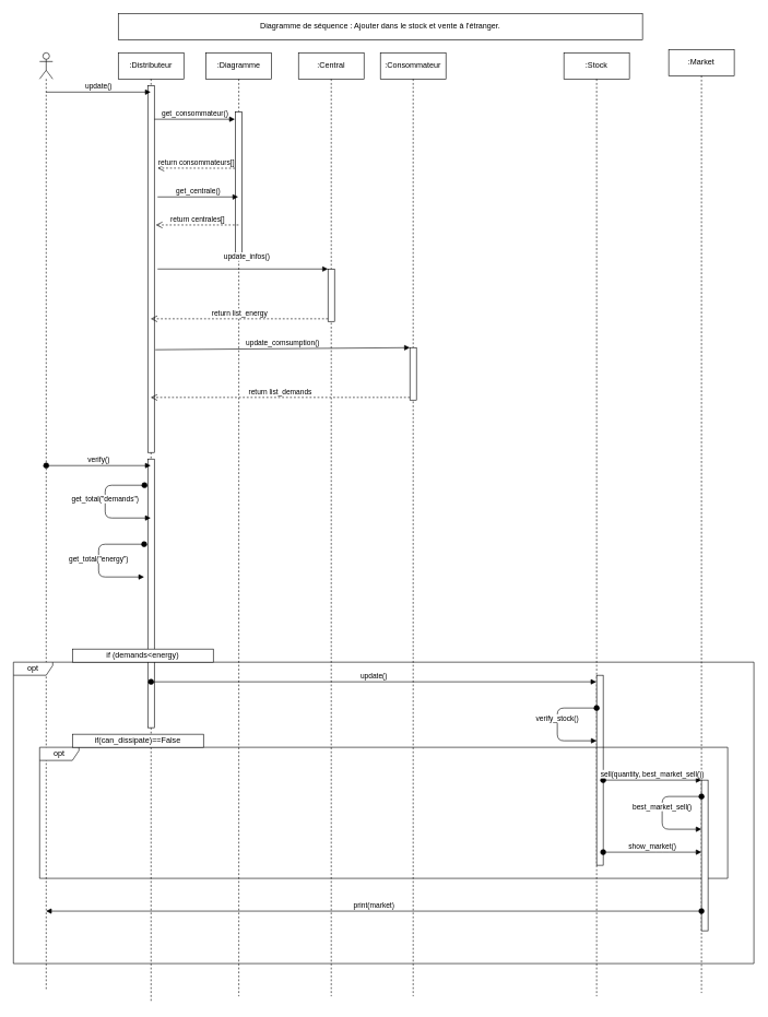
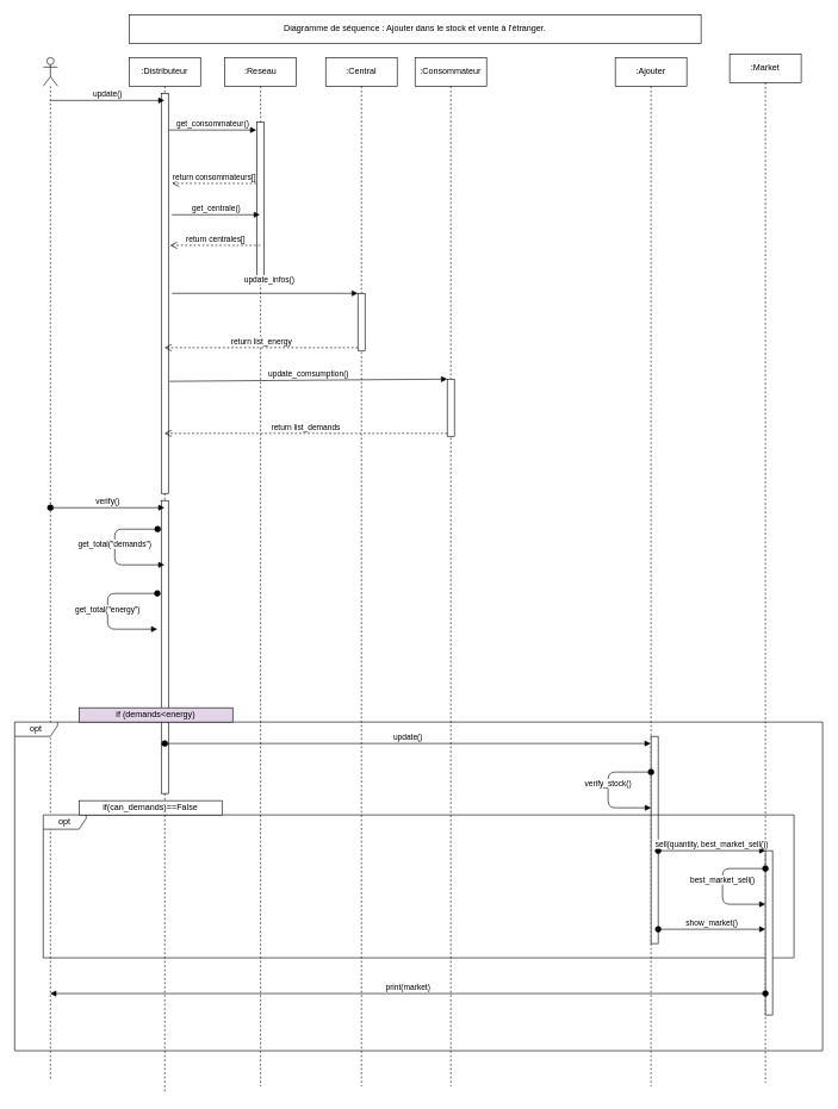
  <mxCell id="0" />
  <mxCell id="1" parent="0" />
  <mxCell id="2" value=":Central" style="shape=umlLifeline;perimeter=lifelinePerimeter;whiteSpace=wrap;html=1;container=1;collapsible=0;recursiveResize=0;outlineConnect=0;" parent="1" vertex="1"><mxGeometry x="455" y="80" width="100" height="1440" as="geometry" /></mxCell>
  <mxCell id="3" value=":Consommateur" style="shape=umlLifeline;perimeter=lifelinePerimeter;whiteSpace=wrap;html=1;container=1;collapsible=0;recursiveResize=0;outlineConnect=0;" parent="1" vertex="1"><mxGeometry x="580" y="80" width="100" height="1440" as="geometry" /></mxCell>
  <mxCell id="4" value=":Market" style="shape=umlLifeline;perimeter=lifelinePerimeter;whiteSpace=wrap;html=1;container=1;collapsible=0;recursiveResize=0;outlineConnect=0;" parent="1" vertex="1"><mxGeometry x="1020" y="75" width="100" height="1440" as="geometry" /></mxCell>
  <mxCell id="5" value="Diagramme de séquence : Ajouter dans le stock et vente à l'étranger." style="whiteSpace=wrap;html=1;" parent="1" vertex="1"><mxGeometry x="180" y="20" width="800" height="40" as="geometry" /></mxCell>
  <mxCell id="6" value="" style="shape=umlLifeline;participant=umlActor;perimeter=lifelinePerimeter;whiteSpace=wrap;html=1;container=1;collapsible=0;recursiveResize=0;verticalAlign=top;spacingTop=36;outlineConnect=0;size=40;" parent="1" vertex="1"><mxGeometry x="60" y="80" width="20" height="1430" as="geometry" /></mxCell>
  <mxCell id="7" value=":Distributeur" style="shape=umlLifeline;perimeter=lifelinePerimeter;whiteSpace=wrap;html=1;container=1;collapsible=0;recursiveResize=0;outlineConnect=0;" parent="1" vertex="1"><mxGeometry x="180" y="80" width="100" height="1450" as="geometry" /></mxCell>
  <mxCell id="8" value="" style="html=1;points=[];perimeter=orthogonalPerimeter;" parent="7" vertex="1"><mxGeometry x="45" y="50" width="10" height="560" as="geometry" /></mxCell>
  <mxCell id="9" value="" style="html=1;points=[];perimeter=orthogonalPerimeter;" vertex="1" parent="7"><mxGeometry x="45" y="620" width="10" height="410" as="geometry" /></mxCell>
  <mxCell id="10" value="get_consommateur()" style="html=1;verticalAlign=bottom;endArrow=block;entryX=-0.1;entryY=0.053;entryDx=0;entryDy=0;entryPerimeter=0;" parent="1" source="8" edge="1" target="19"><mxGeometry relative="1" as="geometry"><mxPoint x="370" y="140" as="sourcePoint" /><mxPoint x="359" y="165" as="targetPoint" /></mxGeometry></mxCell>
  <mxCell id="11" value="return consommateurs[]" style="html=1;verticalAlign=bottom;endArrow=open;dashed=1;endSize=8;exitX=-0.1;exitY=0.401;exitDx=0;exitDy=0;exitPerimeter=0;" parent="1" edge="1" source="19"><mxGeometry relative="1" as="geometry"><mxPoint x="240" y="256" as="targetPoint" /><mxPoint x="359" y="212.5" as="sourcePoint" /></mxGeometry></mxCell>
  <mxCell id="12" value="opt" style="shape=umlFrame;whiteSpace=wrap;html=1;width=60;height=20;" parent="1" vertex="1"><mxGeometry x="20" y="1010" width="1130" height="460" as="geometry" /></mxCell>
- <mxCell id="13" value="if (demands&amp;lt;energy)" style="rounded=0;whiteSpace=wrap;html=1;" parent="1" vertex="1"><mxGeometry x="110" y="990" width="215" height="20" as="geometry" /></mxCell>
- <mxCell id="14" value=":Stock" style="shape=umlLifeline;perimeter=lifelinePerimeter;whiteSpace=wrap;html=1;container=1;collapsible=0;recursiveResize=0;outlineConnect=0;" parent="1" vertex="1"><mxGeometry x="860" y="80" width="100" height="1440" as="geometry" /></mxCell>
+ <mxCell id="13" value="if (demands&amp;lt;energy)" style="rounded=0;whiteSpace=wrap;html=1;fillColor=#e1d5e7;" parent="1" vertex="1"><mxGeometry x="110" y="990" width="215" height="20" as="geometry" /></mxCell>
+ <mxCell id="14" value=":Ajouter" style="shape=umlLifeline;perimeter=lifelinePerimeter;whiteSpace=wrap;html=1;container=1;collapsible=0;recursiveResize=0;outlineConnect=0;" parent="1" vertex="1"><mxGeometry x="860" y="80" width="100" height="1440" as="geometry" /></mxCell>
  <mxCell id="15" value="" style="html=1;points=[];perimeter=orthogonalPerimeter;" vertex="1" parent="14"><mxGeometry x="50" y="950" width="10" height="290" as="geometry" /></mxCell>
  <mxCell id="16" value="opt" style="shape=umlFrame;whiteSpace=wrap;html=1;width=60;height=20;" parent="1" vertex="1"><mxGeometry x="60" y="1140" width="1050" height="200" as="geometry" /></mxCell>
- <mxCell id="17" value="if(can_dissipate)==False" style="rounded=0;whiteSpace=wrap;html=1;" parent="1" vertex="1"><mxGeometry x="110" y="1120" width="200" height="20" as="geometry" /></mxCell>
- <mxCell id="18" value=":Diagramme" style="shape=umlLifeline;perimeter=lifelinePerimeter;whiteSpace=wrap;html=1;container=1;collapsible=0;recursiveResize=0;outlineConnect=0;" parent="1" vertex="1"><mxGeometry x="314" y="80" width="100" height="1440" as="geometry" /></mxCell>
+ <mxCell id="17" value="if(can_demands)==False" style="rounded=0;whiteSpace=wrap;html=1;" parent="1" vertex="1"><mxGeometry x="110" y="1120" width="200" height="20" as="geometry" /></mxCell>
+ <mxCell id="18" value=":Reseau" style="shape=umlLifeline;perimeter=lifelinePerimeter;whiteSpace=wrap;html=1;container=1;collapsible=0;recursiveResize=0;outlineConnect=0;" parent="1" vertex="1"><mxGeometry x="314" y="80" width="100" height="1440" as="geometry" /></mxCell>
  <mxCell id="19" value="" style="html=1;points=[];perimeter=orthogonalPerimeter;" parent="18" vertex="1"><mxGeometry x="45" y="90" width="10" height="215" as="geometry" /></mxCell>
  <mxCell id="20" value="return centrales[]" style="html=1;verticalAlign=bottom;endArrow=open;dashed=1;endSize=8;entryX=1.227;entryY=0.785;entryDx=0;entryDy=0;entryPerimeter=0;" parent="1" source="18" edge="1"><mxGeometry relative="1" as="geometry"><mxPoint x="237.27" y="342.8" as="targetPoint" /><Array as="points" /></mxGeometry></mxCell>
  <mxCell id="21" value="update()" style="html=1;verticalAlign=bottom;endArrow=block;" edge="1" parent="1" target="7"><mxGeometry width="80" relative="1" as="geometry"><mxPoint x="70" y="140" as="sourcePoint" /><mxPoint x="150" y="140" as="targetPoint" /></mxGeometry></mxCell>
  <mxCell id="22" value="get_centrale()" style="html=1;verticalAlign=bottom;endArrow=block;entryX=-0.1;entryY=0.053;entryDx=0;entryDy=0;entryPerimeter=0;" edge="1" parent="1"><mxGeometry relative="1" as="geometry"><mxPoint x="240" y="300" as="sourcePoint" /><mxPoint x="363" y="300.005" as="targetPoint" /></mxGeometry></mxCell>
  <mxCell id="23" value="" style="html=1;points=[];perimeter=orthogonalPerimeter;" vertex="1" parent="1"><mxGeometry x="500" y="410" width="10" height="80" as="geometry" /></mxCell>
  <mxCell id="24" value="update_infos()" style="html=1;verticalAlign=bottom;endArrow=block;entryX=0;entryY=0;" edge="1" target="23" parent="1"><mxGeometry x="0.039" y="10" relative="1" as="geometry"><mxPoint x="240" y="410" as="sourcePoint" /><mxPoint x="1" as="offset" /></mxGeometry></mxCell>
  <mxCell id="25" value="return list_energy" style="html=1;verticalAlign=bottom;endArrow=open;dashed=1;endSize=8;exitX=0;exitY=0.95;" edge="1" source="23" parent="1" target="7"><mxGeometry relative="1" as="geometry"><mxPoint x="430" y="486" as="targetPoint" /></mxGeometry></mxCell>
  <mxCell id="26" value="" style="html=1;points=[];perimeter=orthogonalPerimeter;" vertex="1" parent="1"><mxGeometry x="625" y="530" width="10" height="80" as="geometry" /></mxCell>
  <mxCell id="27" value="update_comsumption()" style="html=1;verticalAlign=bottom;endArrow=block;entryX=0;entryY=0;exitX=1.155;exitY=0.72;exitDx=0;exitDy=0;exitPerimeter=0;" edge="1" target="26" parent="1" source="8"><mxGeometry relative="1" as="geometry"><mxPoint x="555" y="530" as="sourcePoint" /></mxGeometry></mxCell>
  <mxCell id="28" value="return list_demands" style="html=1;verticalAlign=bottom;endArrow=open;dashed=1;endSize=8;exitX=0;exitY=0.95;" edge="1" source="26" parent="1" target="7"><mxGeometry relative="1" as="geometry"><mxPoint x="555" y="606" as="targetPoint" /></mxGeometry></mxCell>
  <mxCell id="29" value="get_total(&quot;demands&quot;)" style="html=1;verticalAlign=bottom;startArrow=oval;startFill=1;endArrow=block;startSize=8;" edge="1" parent="1" target="7"><mxGeometry width="60" relative="1" as="geometry"><mxPoint x="220" y="740" as="sourcePoint" /><mxPoint x="160" y="830" as="targetPoint" /><Array as="points"><mxPoint x="160" y="740" /><mxPoint x="160" y="790" /></Array></mxGeometry></mxCell>
  <mxCell id="30" value="verify()" style="html=1;verticalAlign=bottom;startArrow=oval;startFill=1;endArrow=block;startSize=8;" edge="1" parent="1" target="7"><mxGeometry width="60" relative="1" as="geometry"><mxPoint x="70" y="710" as="sourcePoint" /><mxPoint x="130" y="710" as="targetPoint" /></mxGeometry></mxCell>
  <mxCell id="31" value="get_total(&quot;energy&quot;)" style="html=1;verticalAlign=bottom;startArrow=oval;startFill=1;endArrow=block;startSize=8;" edge="1" parent="1"><mxGeometry x="0.053" width="60" relative="1" as="geometry"><mxPoint x="219.5" y="830" as="sourcePoint" /><mxPoint x="219.5" y="880" as="targetPoint" /><Array as="points"><mxPoint x="150" y="830" /><mxPoint x="150" y="880" /></Array><mxPoint y="1" as="offset" /></mxGeometry></mxCell>
  <mxCell id="32" value="update()" style="html=1;verticalAlign=bottom;startArrow=oval;startFill=1;endArrow=block;startSize=8;" edge="1" parent="1" target="14"><mxGeometry width="60" relative="1" as="geometry"><mxPoint x="230" y="1040" as="sourcePoint" /><mxPoint x="610" y="1200" as="targetPoint" /></mxGeometry></mxCell>
  <mxCell id="33" value="verify_stock()" style="html=1;verticalAlign=bottom;startArrow=oval;startFill=1;endArrow=block;startSize=8;" edge="1" parent="1"><mxGeometry width="60" relative="1" as="geometry"><mxPoint x="910" y="1080" as="sourcePoint" /><mxPoint x="910" y="1130" as="targetPoint" /><Array as="points"><mxPoint x="850" y="1080" /><mxPoint x="850" y="1130" /></Array></mxGeometry></mxCell>
  <mxCell id="34" value="" style="html=1;points=[];perimeter=orthogonalPerimeter;" vertex="1" parent="1"><mxGeometry x="1070" y="1190" width="10" height="230" as="geometry" /></mxCell>
  <mxCell id="35" value="sell(quantity, best_market_sell())" style="html=1;verticalAlign=bottom;startArrow=oval;endArrow=block;startSize=8;" edge="1" target="34" parent="1"><mxGeometry relative="1" as="geometry"><mxPoint x="920" y="1190" as="sourcePoint" /></mxGeometry></mxCell>
  <mxCell id="36" value="best_market_sell()" style="html=1;verticalAlign=bottom;startArrow=oval;startFill=1;endArrow=block;startSize=8;" edge="1" parent="1"><mxGeometry width="60" relative="1" as="geometry"><mxPoint x="1070" y="1215" as="sourcePoint" /><mxPoint x="1070" y="1265" as="targetPoint" /><Array as="points"><mxPoint x="1010" y="1215" /><mxPoint x="1010" y="1265" /></Array></mxGeometry></mxCell>
  <mxCell id="37" value="print(market)" style="html=1;verticalAlign=bottom;startArrow=oval;startFill=1;endArrow=block;startSize=8;entryX=0.044;entryY=0.826;entryDx=0;entryDy=0;entryPerimeter=0;" edge="1" parent="1" source="34" target="12"><mxGeometry width="60" relative="1" as="geometry"><mxPoint x="600" y="1380" as="sourcePoint" /><mxPoint x="660" y="1380" as="targetPoint" /></mxGeometry></mxCell>
  <mxCell id="38" value="show_market()" style="html=1;verticalAlign=bottom;startArrow=oval;startFill=1;endArrow=block;startSize=8;" edge="1" parent="1" target="34"><mxGeometry width="60" relative="1" as="geometry"><mxPoint x="920" y="1300" as="sourcePoint" /><mxPoint x="970" y="1380" as="targetPoint" /><Array as="points"><mxPoint x="1010" y="1300" /></Array></mxGeometry></mxCell>
